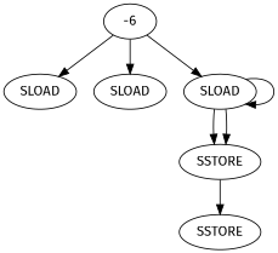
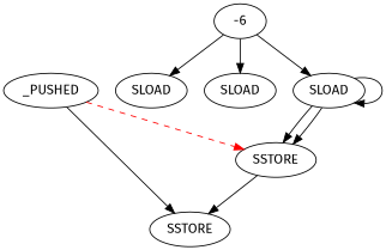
  digraph {
    fontname="Fira Sans"
    node [shape=oval fontname="Fira Sans"]
    edge [style=solid fontname="Fira Sans"]
    n1 [label=SSTORE]
    n2 [label=SLOAD]
+   n3 [label=_PUSHED]
    n4 [label=SSTORE]
    n5 [label=SLOAD]
    n6 [label=SLOAD]
    -6 [shape=""]
+   n3 -> n1
+   n3 -> n4 [color=red style=dashed]
    n4 -> n1
    n6 -> n4
    n6 -> n4
    n6 -> n6 [style=""]
    -6 -> n2
    -6 -> n5
    -6 -> n6
  }
